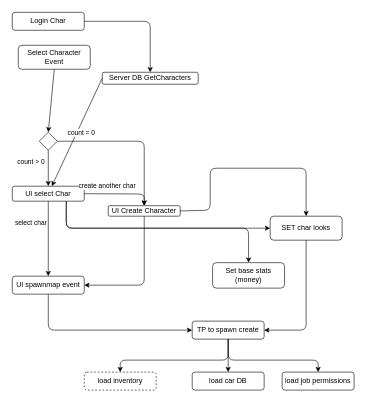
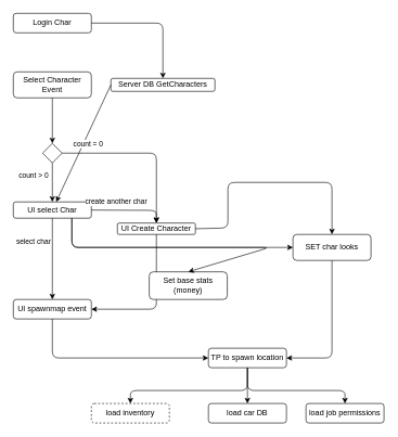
  <mxCell id="0" />
  <mxCell id="1" parent="0" />
  <mxCell id="2" value="Login Char" style="rounded=1;whiteSpace=wrap;html=1;" vertex="1" parent="1"><mxGeometry x="20" y="20" width="120" height="30" as="geometry" /></mxCell>
  <mxCell id="3" value="" style="endArrow=classic;html=1;exitX=1;exitY=0.5;exitDx=0;exitDy=0;entryX=0.5;entryY=0;entryDx=0;entryDy=0;" edge="1" parent="1" source="2" target="4"><mxGeometry width="50" height="50" relative="1" as="geometry"><mxPoint x="370" y="410" as="sourcePoint" /><mxPoint x="60" y="200" as="targetPoint" /><Array as="points"><mxPoint x="250" y="35" /></Array></mxGeometry></mxCell>
  <mxCell id="4" value="Server DB GetCharacters" style="rounded=1;whiteSpace=wrap;html=1;" vertex="1" parent="1"><mxGeometry x="170" y="120" width="160" height="20" as="geometry" /></mxCell>
- <mxCell id="5" value="Select Character Event" style="rounded=1;whiteSpace=wrap;html=1;" vertex="1" parent="1"><mxGeometry x="30" y="75" width="120" height="40" as="geometry" /></mxCell>
+ <mxCell id="5" value="Select Character Event" style="rounded=1;whiteSpace=wrap;html=1;" vertex="1" parent="1"><mxGeometry x="20" y="110" width="120" height="40" as="geometry" /></mxCell>
  <mxCell id="6" value="" style="endArrow=classic;html=1;exitX=0;exitY=0.5;exitDx=0;exitDy=0;" edge="1" parent="1" source="4" target="9"><mxGeometry width="50" height="50" relative="1" as="geometry"><mxPoint x="370" y="400" as="sourcePoint" /><mxPoint x="420" y="350" as="targetPoint" /></mxGeometry></mxCell>
  <mxCell id="7" value="" style="rhombus;whiteSpace=wrap;html=1;" vertex="1" parent="1"><mxGeometry x="65" y="220" width="30" height="30" as="geometry" /></mxCell>
  <mxCell id="8" value="" style="endArrow=classic;html=1;exitX=0.5;exitY=1;exitDx=0;exitDy=0;entryX=0.5;entryY=0;entryDx=0;entryDy=0;" edge="1" parent="1" source="5" target="7"><mxGeometry width="50" height="50" relative="1" as="geometry"><mxPoint x="370" y="400" as="sourcePoint" /><mxPoint x="420" y="350" as="targetPoint" /></mxGeometry></mxCell>
  <mxCell id="9" value="UI select Char" style="rounded=1;whiteSpace=wrap;html=1;" vertex="1" parent="1"><mxGeometry x="20" y="310" width="120" height="25" as="geometry" /></mxCell>
  <mxCell id="10" value="" style="endArrow=classic;html=1;exitX=0.5;exitY=1;exitDx=0;exitDy=0;entryX=0.5;entryY=0;entryDx=0;entryDy=0;" edge="1" parent="1" source="7" target="9"><mxGeometry width="50" height="50" relative="1" as="geometry"><mxPoint x="370" y="400" as="sourcePoint" /><mxPoint x="420" y="350" as="targetPoint" /></mxGeometry></mxCell>
  <mxCell id="11" value="count &amp;gt; 0" style="edgeLabel;html=1;align=center;verticalAlign=middle;resizable=0;points=[];" vertex="1" connectable="0" parent="10"><mxGeometry x="-0.4" y="4" relative="1" as="geometry"><mxPoint x="-34" as="offset" /></mxGeometry></mxCell>
  <mxCell id="12" value="UI Create Character" style="rounded=1;whiteSpace=wrap;html=1;" vertex="1" parent="1"><mxGeometry x="180" y="342.5" width="120" height="17.5" as="geometry" /></mxCell>
  <mxCell id="13" value="" style="endArrow=classic;html=1;exitX=1;exitY=0.5;exitDx=0;exitDy=0;entryX=0.5;entryY=0;entryDx=0;entryDy=0;" edge="1" parent="1" source="7" target="12"><mxGeometry width="50" height="50" relative="1" as="geometry"><mxPoint x="370" y="400" as="sourcePoint" /><mxPoint x="420" y="350" as="targetPoint" /><Array as="points"><mxPoint x="240" y="235" /></Array></mxGeometry></mxCell>
  <mxCell id="14" value="count = 0" style="edgeLabel;html=1;align=center;verticalAlign=middle;resizable=0;points=[];" vertex="1" connectable="0" parent="13"><mxGeometry x="-0.842" y="2" relative="1" as="geometry"><mxPoint x="19" y="-13" as="offset" /></mxGeometry></mxCell>
  <mxCell id="15" value="" style="endArrow=classic;html=1;exitX=1;exitY=0.5;exitDx=0;exitDy=0;entryX=0.5;entryY=0;entryDx=0;entryDy=0;" edge="1" parent="1" source="9" target="12"><mxGeometry width="50" height="50" relative="1" as="geometry"><mxPoint x="370" y="400" as="sourcePoint" /><mxPoint x="420" y="350" as="targetPoint" /><Array as="points"><mxPoint x="240" y="323" /></Array></mxGeometry></mxCell>
  <mxCell id="16" value="create another char" style="edgeLabel;html=1;align=center;verticalAlign=middle;resizable=0;points=[];" vertex="1" connectable="0" parent="15"><mxGeometry x="-0.675" y="1" relative="1" as="geometry"><mxPoint x="18" y="-12" as="offset" /></mxGeometry></mxCell>
  <mxCell id="17" value="" style="endArrow=classic;html=1;exitX=0.5;exitY=1;exitDx=0;exitDy=0;" edge="1" parent="1" source="9" target="19"><mxGeometry width="50" height="50" relative="1" as="geometry"><mxPoint x="370" y="400" as="sourcePoint" /><mxPoint x="80" y="500" as="targetPoint" /></mxGeometry></mxCell>
  <mxCell id="18" value="select char" style="edgeLabel;html=1;align=center;verticalAlign=middle;resizable=0;points=[];" vertex="1" connectable="0" parent="17"><mxGeometry x="-0.312" y="3" relative="1" as="geometry"><mxPoint x="-33" y="-8" as="offset" /></mxGeometry></mxCell>
  <mxCell id="19" value="UI spawnmap event" style="rounded=1;whiteSpace=wrap;html=1;" vertex="1" parent="1"><mxGeometry x="20" y="460" width="120" height="30" as="geometry" /></mxCell>
  <mxCell id="20" value="" style="endArrow=classic;html=1;exitX=0.5;exitY=1;exitDx=0;exitDy=0;entryX=1;entryY=0.5;entryDx=0;entryDy=0;" edge="1" parent="1" source="12" target="19"><mxGeometry width="50" height="50" relative="1" as="geometry"><mxPoint x="370" y="400" as="sourcePoint" /><mxPoint x="420" y="350" as="targetPoint" /><Array as="points"><mxPoint x="240" y="475" /></Array></mxGeometry></mxCell>
- <mxCell id="21" value="TP to spawn create" style="rounded=1;whiteSpace=wrap;html=1;" vertex="1" parent="1"><mxGeometry x="320" y="535" width="120" height="30" as="geometry" /></mxCell>
+ <mxCell id="21" value="TP to spawn location" style="rounded=1;whiteSpace=wrap;html=1;" vertex="1" parent="1"><mxGeometry x="320" y="535" width="120" height="30" as="geometry" /></mxCell>
  <mxCell id="22" value="" style="endArrow=classic;html=1;exitX=0.5;exitY=1;exitDx=0;exitDy=0;entryX=0;entryY=0.5;entryDx=0;entryDy=0;" edge="1" parent="1" source="19" target="21"><mxGeometry width="50" height="50" relative="1" as="geometry"><mxPoint x="370" y="400" as="sourcePoint" /><mxPoint x="420" y="350" as="targetPoint" /><Array as="points"><mxPoint x="80" y="550" /></Array></mxGeometry></mxCell>
  <mxCell id="23" value="" style="endArrow=classic;html=1;exitX=0.75;exitY=1;exitDx=0;exitDy=0;" edge="1" parent="1" source="9" target="24"><mxGeometry width="50" height="50" relative="1" as="geometry"><mxPoint x="370" y="400" as="sourcePoint" /><mxPoint x="500" y="380" as="targetPoint" /><Array as="points"><mxPoint x="110" y="380" /></Array></mxGeometry></mxCell>
  <mxCell id="24" value="SET char looks" style="rounded=1;whiteSpace=wrap;html=1;" vertex="1" parent="1"><mxGeometry x="450" y="360" width="120" height="40" as="geometry" /></mxCell>
  <mxCell id="25" value="" style="endArrow=classic;html=1;exitX=1;exitY=0.5;exitDx=0;exitDy=0;entryX=0.5;entryY=0;entryDx=0;entryDy=0;" edge="1" parent="1" source="12" target="24"><mxGeometry width="50" height="50" relative="1" as="geometry"><mxPoint x="370" y="400" as="sourcePoint" /><mxPoint x="420" y="350" as="targetPoint" /><Array as="points"><mxPoint x="350" y="350" /><mxPoint x="350" y="280" /><mxPoint x="510" y="280" /></Array></mxGeometry></mxCell>
  <mxCell id="26" value="" style="endArrow=classic;html=1;exitX=0.5;exitY=1;exitDx=0;exitDy=0;entryX=1;entryY=0.5;entryDx=0;entryDy=0;" edge="1" parent="1" source="24" target="21"><mxGeometry width="50" height="50" relative="1" as="geometry"><mxPoint x="370" y="400" as="sourcePoint" /><mxPoint x="420" y="350" as="targetPoint" /><Array as="points"><mxPoint x="510" y="550" /></Array></mxGeometry></mxCell>
- <mxCell id="27" value="Set base stats (money)" style="rounded=1;whiteSpace=wrap;html=1;" vertex="1" parent="1"><mxGeometry x="354" y="437.5" width="120" height="42.5" as="geometry" /></mxCell>
+ <mxCell id="27" value="Set base stats (money)" style="rounded=1;whiteSpace=wrap;html=1;" vertex="1" parent="1"><mxGeometry x="229" y="417.5" width="120" height="42.5" as="geometry" /></mxCell>
  <mxCell id="28" value="" style="endArrow=classic;html=1;exitX=0.75;exitY=1;exitDx=0;exitDy=0;entryX=0.5;entryY=0;entryDx=0;entryDy=0;" edge="1" parent="1" source="9" target="27"><mxGeometry width="50" height="50" relative="1" as="geometry"><mxPoint x="370" y="390" as="sourcePoint" /><mxPoint x="420" y="340" as="targetPoint" /><Array as="points"><mxPoint x="110" y="380" /><mxPoint x="414" y="380" /></Array></mxGeometry></mxCell>
  <mxCell id="29" value="" style="endArrow=classic;html=1;exitX=0.5;exitY=1;exitDx=0;exitDy=0;entryX=0.5;entryY=0;entryDx=0;entryDy=0;" edge="1" parent="1" source="21" target="30"><mxGeometry width="50" height="50" relative="1" as="geometry"><mxPoint x="370" y="590" as="sourcePoint" /><mxPoint x="380" y="700" as="targetPoint" /></mxGeometry></mxCell>
  <mxCell id="30" value="load car DB" style="rounded=1;whiteSpace=wrap;html=1;" vertex="1" parent="1"><mxGeometry x="320" y="620" width="120" height="30" as="geometry" /></mxCell>
  <mxCell id="31" value="load job permissions" style="rounded=1;whiteSpace=wrap;html=1;" vertex="1" parent="1"><mxGeometry x="470" y="620" width="120" height="30" as="geometry" /></mxCell>
  <mxCell id="32" value="" style="endArrow=classic;html=1;exitX=0.5;exitY=1;exitDx=0;exitDy=0;entryX=0.5;entryY=0;entryDx=0;entryDy=0;" edge="1" parent="1" source="21" target="31"><mxGeometry width="50" height="50" relative="1" as="geometry"><mxPoint x="370" y="690" as="sourcePoint" /><mxPoint x="420" y="640" as="targetPoint" /><Array as="points"><mxPoint x="380" y="600" /><mxPoint x="530" y="600" /></Array></mxGeometry></mxCell>
  <mxCell id="33" value="load inventory" style="rounded=1;whiteSpace=wrap;html=1;dashed=1;" vertex="1" parent="1"><mxGeometry x="140" y="620" width="120" height="30" as="geometry" /></mxCell>
  <mxCell id="34" value="" style="endArrow=classic;html=1;exitX=0.5;exitY=1;exitDx=0;exitDy=0;entryX=0.5;entryY=0;entryDx=0;entryDy=0;" edge="1" parent="1" source="21" target="33"><mxGeometry width="50" height="50" relative="1" as="geometry"><mxPoint x="370" y="590" as="sourcePoint" /><mxPoint x="420" y="540" as="targetPoint" /><Array as="points"><mxPoint x="380" y="600" /><mxPoint x="200" y="600" /></Array></mxGeometry></mxCell>
